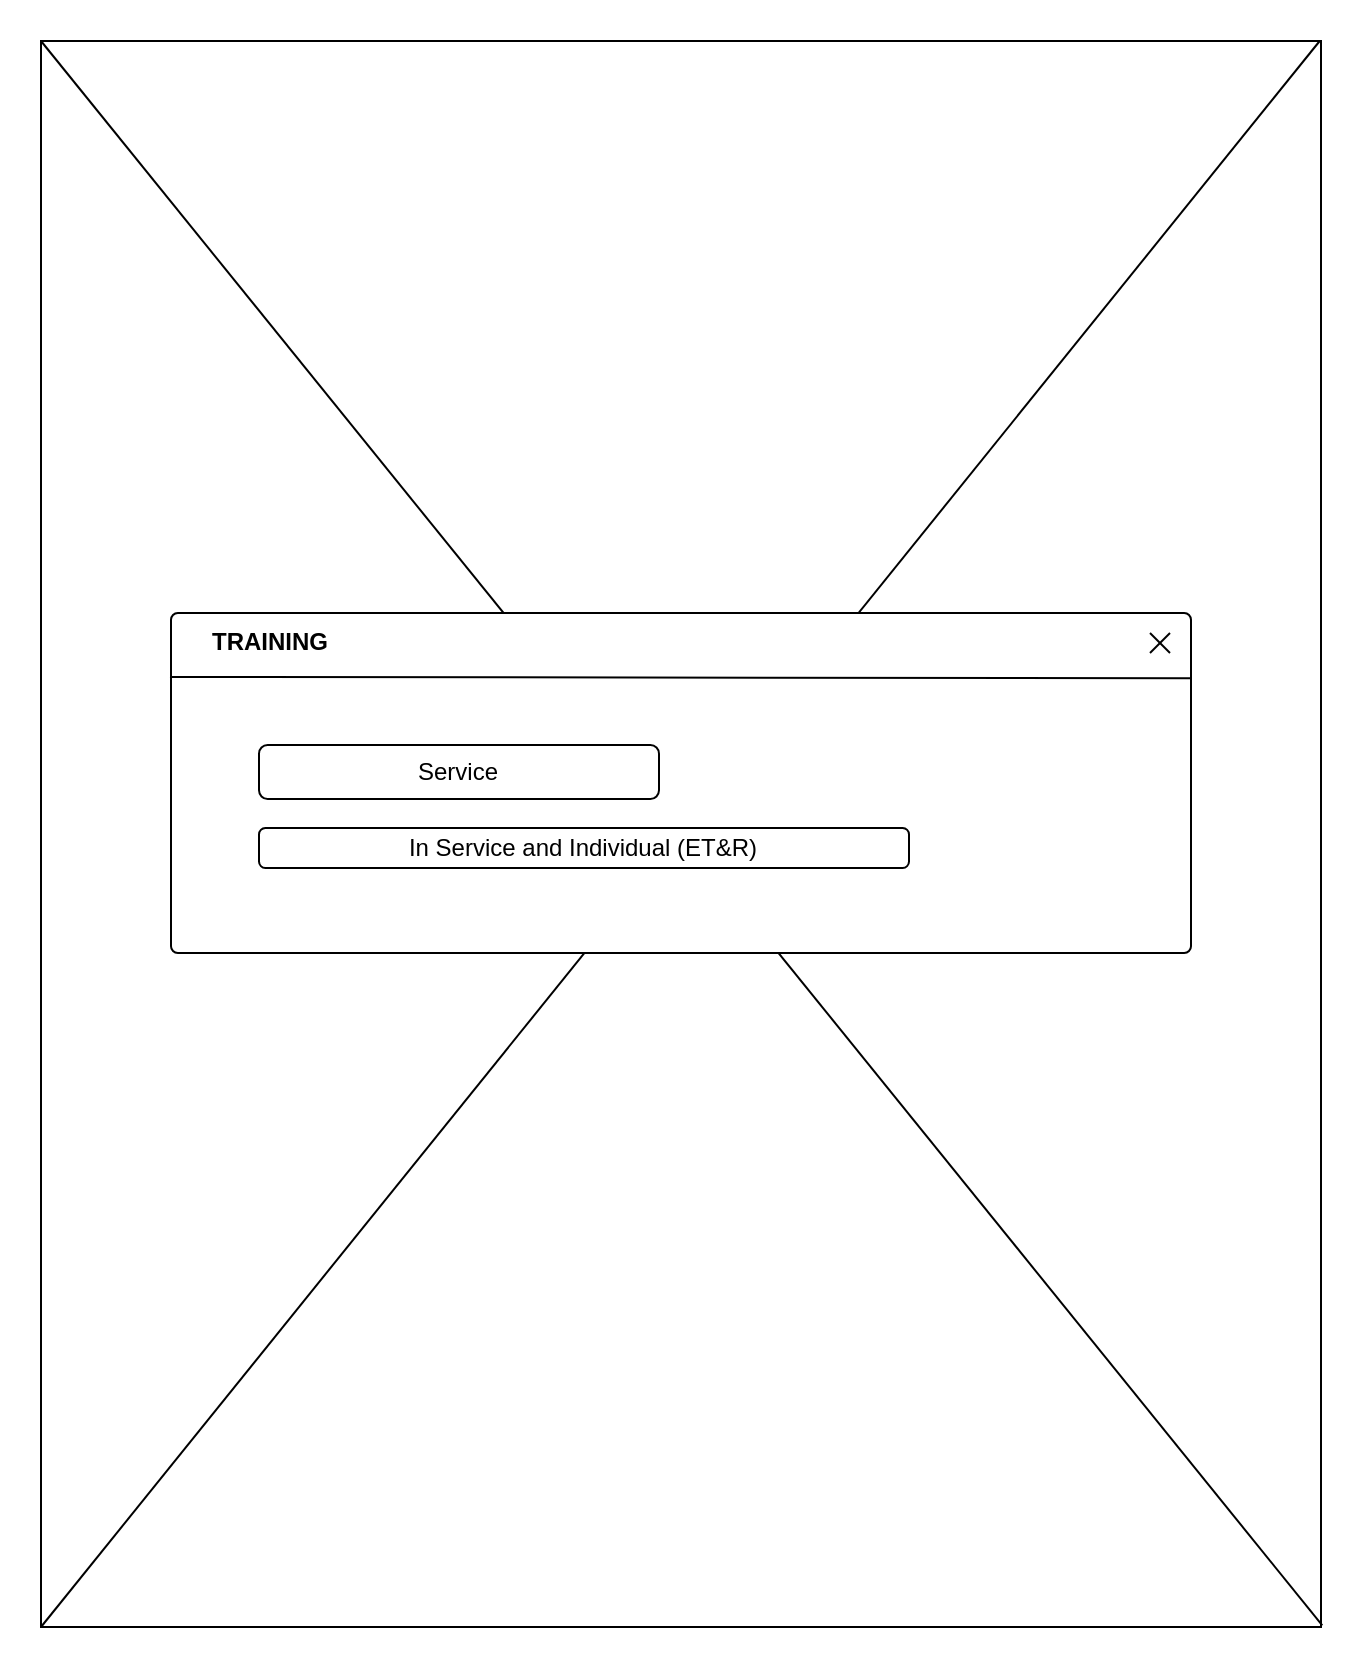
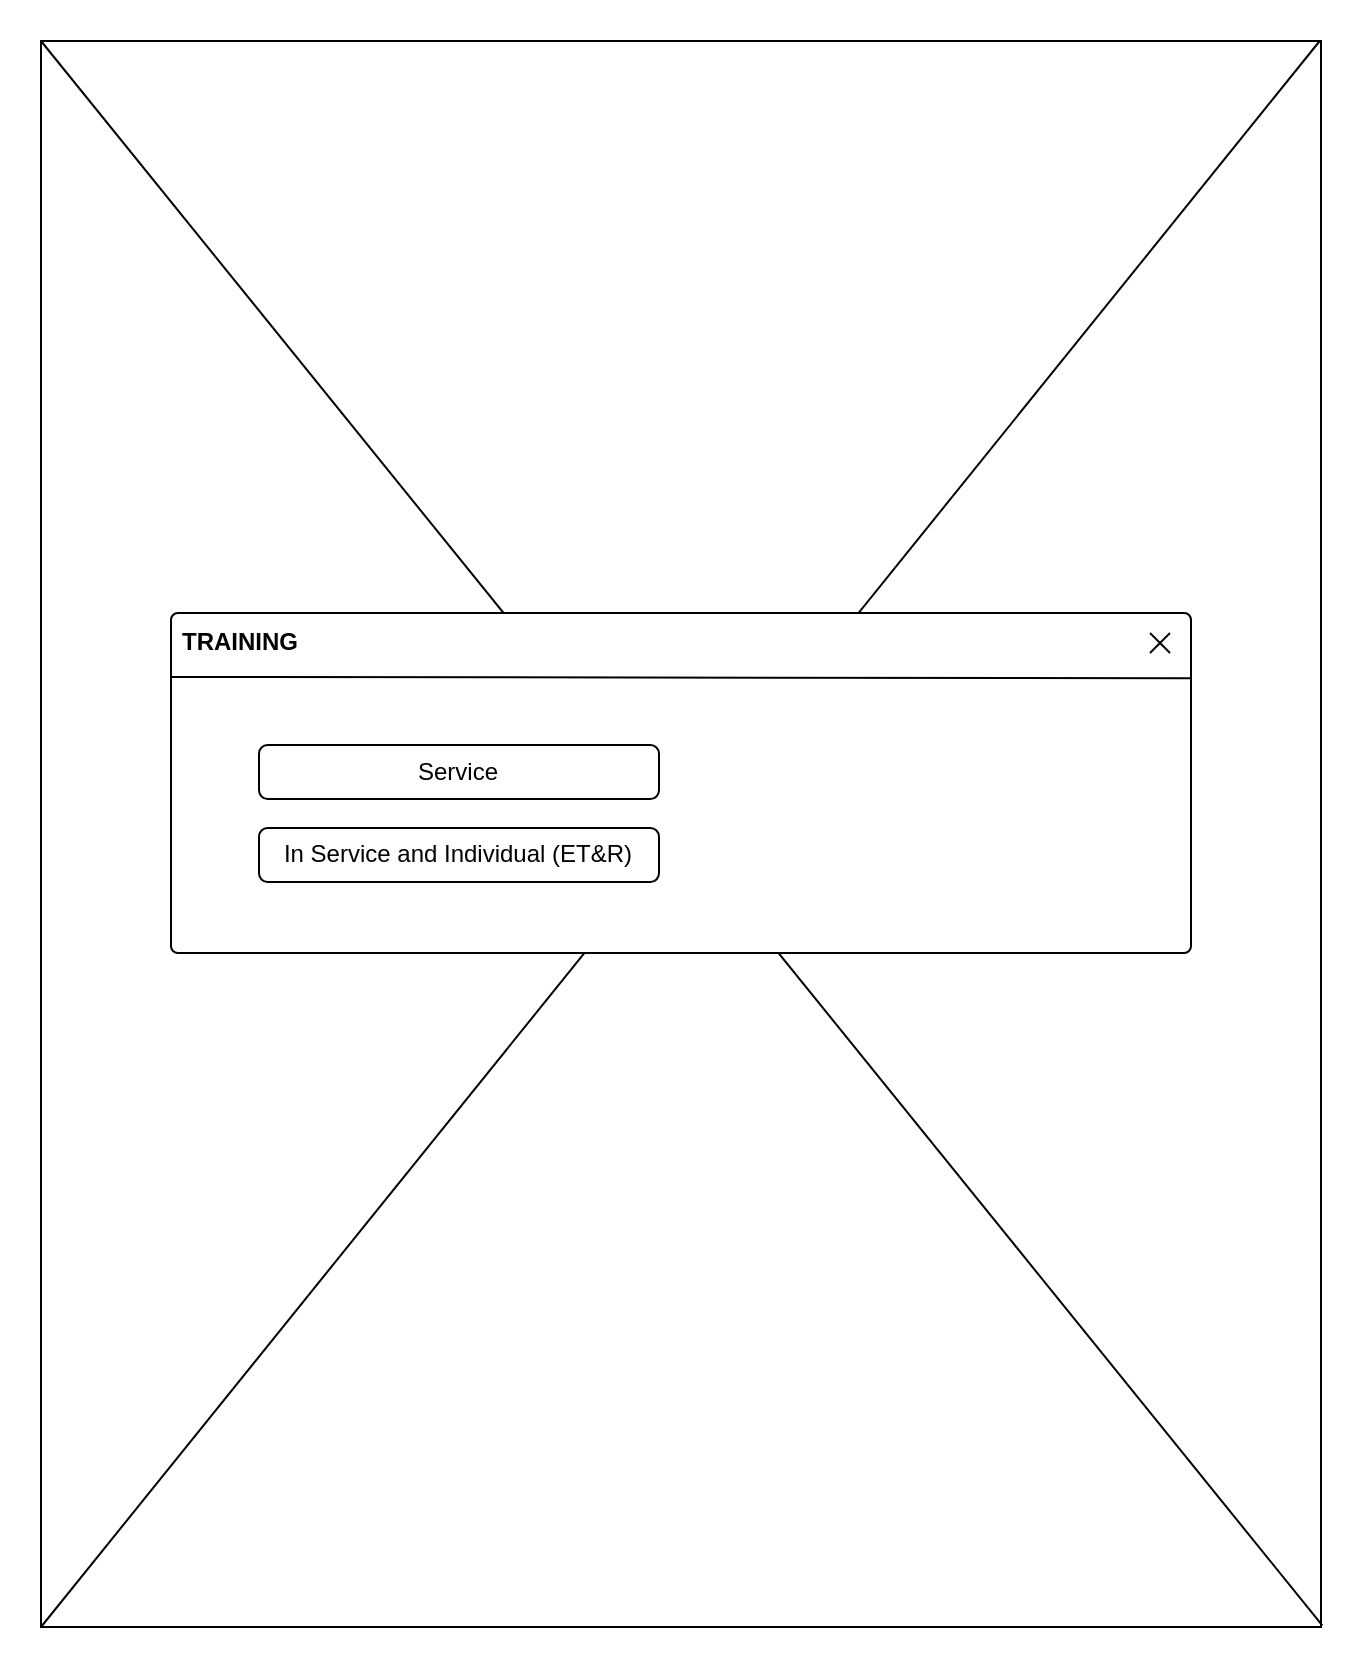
  <mxCell id="0" />
  <mxCell id="1" parent="0" />
  <mxCell id="2" value="" style="rounded=0;whiteSpace=wrap;html=1;strokeColor=#000000;fontColor=#000000;" vertex="1" parent="1"><mxGeometry x="20" y="20" width="640" height="793" as="geometry" /></mxCell>
  <mxCell id="3" value="" style="endArrow=none;html=1;strokeWidth=1;fontColor=#000000;entryX=0.999;entryY=0;entryDx=0;entryDy=0;entryPerimeter=0;exitX=0;exitY=1;exitDx=0;exitDy=0;exitPerimeter=0;" edge="1" parent="1" source="2" target="2"><mxGeometry width="50" height="50" relative="1" as="geometry"><mxPoint x="175" y="193" as="sourcePoint" /><mxPoint x="225" y="143" as="targetPoint" /></mxGeometry></mxCell>
  <mxCell id="4" value="" style="endArrow=none;html=1;strokeWidth=1;fontColor=#000000;entryX=0;entryY=0;entryDx=0;entryDy=0;entryPerimeter=0;exitX=1.001;exitY=0.999;exitDx=0;exitDy=0;exitPerimeter=0;" edge="1" parent="1" source="2" target="2"><mxGeometry width="50" height="50" relative="1" as="geometry"><mxPoint x="745" y="813" as="sourcePoint" /><mxPoint x="15" y="-7" as="targetPoint" /></mxGeometry></mxCell>
  <mxCell id="5" value="" style="rounded=1;whiteSpace=wrap;html=1;strokeColor=#000000;fontColor=#000000;align=center;arcSize=2;" vertex="1" parent="1"><mxGeometry x="85" y="306" width="510" height="170" as="geometry" /></mxCell>
  <mxCell id="6" value="" style="endArrow=none;html=1;strokeWidth=1;fontColor=#000000;exitX=-0.001;exitY=0.188;exitDx=0;exitDy=0;exitPerimeter=0;entryX=1.001;entryY=0.192;entryDx=0;entryDy=0;entryPerimeter=0;" edge="1" parent="1" source="5" target="5"><mxGeometry width="50" height="50" relative="1" as="geometry"><mxPoint x="174.5" y="486" as="sourcePoint" /><mxPoint x="594.5" y="337" as="targetPoint" /></mxGeometry></mxCell>
- <mxCell id="7" value="&lt;b&gt;TRAINING&lt;/b&gt;" style="text;html=1;strokeColor=none;fillColor=none;align=center;verticalAlign=middle;whiteSpace=wrap;rounded=0;fontColor=#000000;" vertex="1" parent="1"><mxGeometry x="114.5" y="311" width="40" height="20" as="geometry" /></mxCell>
+ <mxCell id="7" value="&lt;b&gt;TRAINING&lt;/b&gt;" style="text;html=1;strokeColor=none;fillColor=none;align=center;verticalAlign=middle;whiteSpace=wrap;rounded=0;fontColor=#000000;" vertex="1" parent="1"><mxGeometry x="99.5" y="311" width="40" height="20" as="geometry" /></mxCell>
  <mxCell id="8" value="" style="endArrow=none;html=1;strokeWidth=1;fontColor=#000000;" edge="1" parent="1"><mxGeometry width="50" height="50" relative="1" as="geometry"><mxPoint x="574.5" y="326" as="sourcePoint" /><mxPoint x="584.5" y="316" as="targetPoint" /></mxGeometry></mxCell>
  <mxCell id="9" value="" style="endArrow=none;html=1;strokeWidth=1;fontColor=#000000;" edge="1" parent="1"><mxGeometry width="50" height="50" relative="1" as="geometry"><mxPoint x="584.5" y="326" as="sourcePoint" /><mxPoint x="574.5" y="316" as="targetPoint" /></mxGeometry></mxCell>
  <mxCell id="10" value="&lt;span style=&quot;white-space: normal&quot;&gt;Service&lt;/span&gt;" style="rounded=1;whiteSpace=wrap;html=1;strokeColor=#000000;fontColor=#000000;align=center;arcSize=16;" vertex="1" parent="1"><mxGeometry x="129" y="372" width="200" height="27" as="geometry" /></mxCell>
- <mxCell id="11" value="&lt;span style=&quot;white-space: normal&quot;&gt;In Service and Individual (ET&amp;amp;R)&lt;/span&gt;" style="rounded=1;whiteSpace=wrap;html=1;strokeColor=#000000;fontColor=#000000;align=center;arcSize=16;" vertex="1" parent="1"><mxGeometry x="129" y="413.5" width="325" height="20" as="geometry" /></mxCell>
+ <mxCell id="11" value="&lt;span style=&quot;white-space: normal&quot;&gt;In Service and Individual (ET&amp;amp;R)&lt;/span&gt;" style="rounded=1;whiteSpace=wrap;html=1;strokeColor=#000000;fontColor=#000000;align=center;arcSize=16;" vertex="1" parent="1"><mxGeometry x="129" y="413.5" width="200" height="27" as="geometry" /></mxCell>
